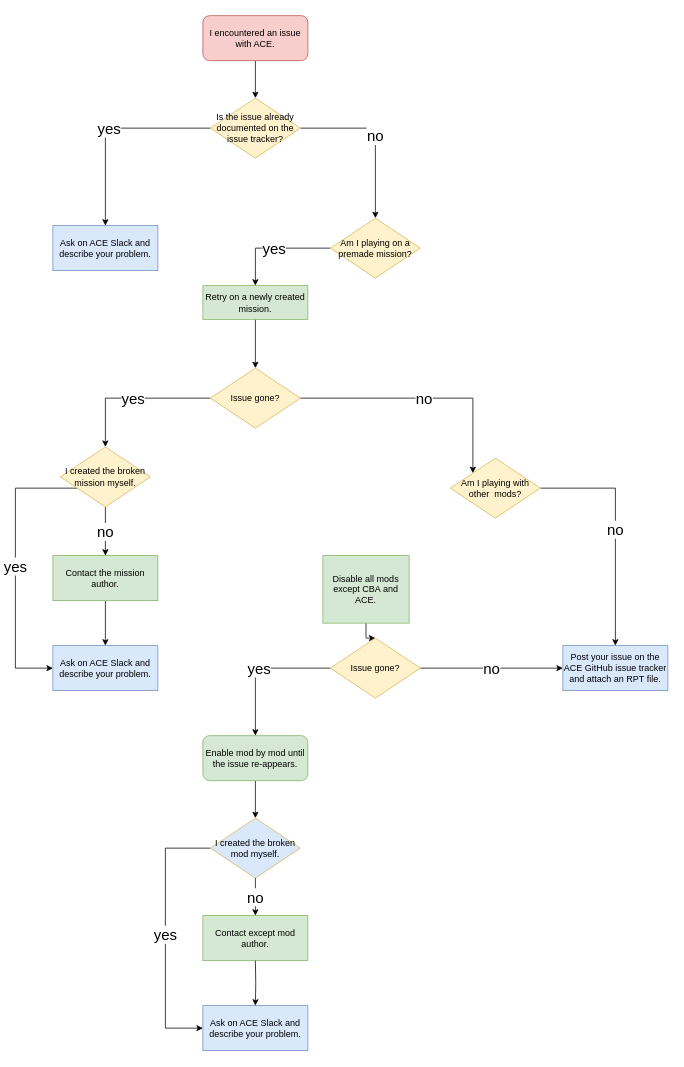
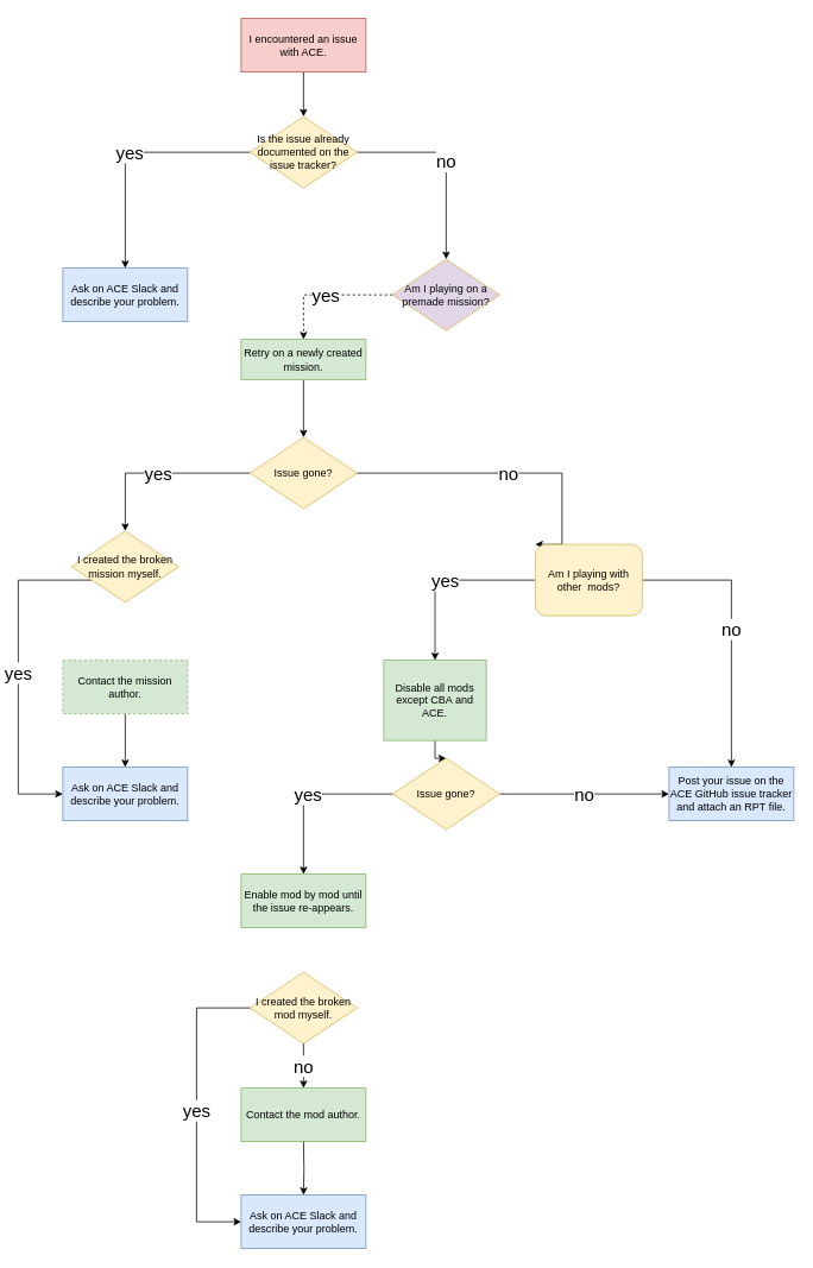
  <mxCell id="0" />
  <mxCell id="1" parent="0" />
  <mxCell id="2" style="edgeStyle=orthogonalEdgeStyle;rounded=0;jumpSize=6;orthogonalLoop=1;jettySize=auto;html=1;entryX=0.5;entryY=0;entryDx=0;entryDy=0;fontSize=20;" parent="1" source="3" target="31" edge="1"><mxGeometry relative="1" as="geometry" /></mxCell>
- <mxCell id="3" value="I encountered an issue with ACE." style="whiteSpace=wrap;html=1;fillColor=#f8cecc;strokeColor=#b85450;rounded=1;" parent="1" vertex="1"><mxGeometry x="270" y="20" width="140" height="60" as="geometry" /></mxCell>
- <mxCell id="4" value="yes" style="edgeStyle=orthogonalEdgeStyle;rounded=0;orthogonalLoop=1;jettySize=auto;html=1;entryX=0.5;entryY=0;entryDx=0;entryDy=0;fontSize=20;" parent="1" source="5" target="7" edge="1"><mxGeometry relative="1" as="geometry" /></mxCell>
- <mxCell id="5" value="Am I playing on a premade mission?" style="rhombus;whiteSpace=wrap;html=1;fillColor=#fff2cc;strokeColor=#d6b656;" parent="1" vertex="1"><mxGeometry x="440" y="290" width="120" height="80" as="geometry" /></mxCell>
+ <mxCell id="3" value="I encountered an issue with ACE." style="rounded=0;whiteSpace=wrap;html=1;fillColor=#f8cecc;strokeColor=#b85450;" parent="1" vertex="1"><mxGeometry x="270" y="20" width="140" height="60" as="geometry" /></mxCell>
+ <mxCell id="4" value="yes" style="edgeStyle=orthogonalEdgeStyle;rounded=0;orthogonalLoop=1;jettySize=auto;html=1;entryX=0.5;entryY=0;entryDx=0;entryDy=0;fontSize=20;dashed=1;" parent="1" source="5" target="7" edge="1"><mxGeometry relative="1" as="geometry" /></mxCell>
+ <mxCell id="5" value="Am I playing on a premade mission?" style="rhombus;whiteSpace=wrap;html=1;fillColor=#e1d5e7;strokeColor=#d6b656;" parent="1" vertex="1"><mxGeometry x="440" y="290" width="120" height="80" as="geometry" /></mxCell>
  <mxCell id="6" style="edgeStyle=orthogonalEdgeStyle;rounded=0;jumpSize=6;orthogonalLoop=1;jettySize=auto;html=1;entryX=0.5;entryY=0;entryDx=0;entryDy=0;fontSize=20;" parent="1" source="7" target="10" edge="1"><mxGeometry relative="1" as="geometry" /></mxCell>
  <mxCell id="7" value="Retry on a newly created mission." style="rounded=0;whiteSpace=wrap;html=1;fillColor=#d5e8d4;strokeColor=#82b366;" parent="1" vertex="1"><mxGeometry x="270" y="380" width="140" height="45" as="geometry" /></mxCell>
  <mxCell id="8" value="yes" style="edgeStyle=orthogonalEdgeStyle;rounded=0;orthogonalLoop=1;jettySize=auto;html=1;fontSize=20;entryX=0.5;entryY=0;entryDx=0;entryDy=0;" parent="1" source="10" target="13" edge="1"><mxGeometry relative="1" as="geometry"><mxPoint x="180" y="580" as="targetPoint" /></mxGeometry></mxCell>
  <mxCell id="9" value="no" style="edgeStyle=orthogonalEdgeStyle;rounded=0;jumpSize=6;orthogonalLoop=1;jettySize=auto;html=1;fontSize=20;entryX=0;entryY=0;entryDx=0;entryDy=0;" parent="1" source="10" target="19" edge="1"><mxGeometry relative="1" as="geometry"><mxPoint x="630" y="570" as="targetPoint" /><Array as="points"><mxPoint x="630" y="530" /></Array></mxGeometry></mxCell>
  <mxCell id="10" value="Issue gone?" style="rhombus;whiteSpace=wrap;html=1;fillColor=#fff2cc;strokeColor=#d6b656;" parent="1" vertex="1"><mxGeometry x="280" y="490" width="120" height="80" as="geometry" /></mxCell>
- <mxCell id="11" value="no" style="edgeStyle=orthogonalEdgeStyle;rounded=0;jumpSize=6;orthogonalLoop=1;jettySize=auto;html=1;entryX=0.5;entryY=0;entryDx=0;entryDy=0;fontSize=20;" parent="1" source="13" target="16" edge="1"><mxGeometry relative="1" as="geometry" /></mxCell>
  <mxCell id="12" value="yes" style="edgeStyle=orthogonalEdgeStyle;rounded=0;jumpSize=6;orthogonalLoop=1;jettySize=auto;html=1;entryX=0;entryY=0.5;entryDx=0;entryDy=0;fontSize=20;" parent="1" source="13" target="14" edge="1"><mxGeometry relative="1" as="geometry"><Array as="points"><mxPoint x="20" y="650" /><mxPoint x="20" y="890" /></Array></mxGeometry></mxCell>
  <mxCell id="13" value="I created the broken mission myself." style="rhombus;whiteSpace=wrap;html=1;fillColor=#fff2cc;strokeColor=#d6b656;" parent="1" vertex="1"><mxGeometry x="80" y="595" width="120" height="80" as="geometry" /></mxCell>
  <mxCell id="14" value="Ask on ACE Slack and describe your problem." style="rounded=0;whiteSpace=wrap;html=1;fillColor=#dae8fc;strokeColor=#6c8ebf;" parent="1" vertex="1"><mxGeometry x="70" y="860" width="140" height="60" as="geometry" /></mxCell>
  <mxCell id="15" style="edgeStyle=orthogonalEdgeStyle;rounded=0;jumpSize=6;orthogonalLoop=1;jettySize=auto;html=1;entryX=0.5;entryY=0;entryDx=0;entryDy=0;fontSize=20;" parent="1" source="16" target="14" edge="1"><mxGeometry relative="1" as="geometry" /></mxCell>
- <mxCell id="16" value="Contact the mission author." style="rounded=0;whiteSpace=wrap;html=1;fillColor=#d5e8d4;strokeColor=#82b366;" parent="1" vertex="1"><mxGeometry x="70" y="740" width="140" height="60" as="geometry" /></mxCell>
+ <mxCell id="16" value="Contact the mission author." style="rounded=0;whiteSpace=wrap;html=1;fillColor=#d5e8d4;strokeColor=#82b366;dashed=1;" parent="1" vertex="1"><mxGeometry x="70" y="740" width="140" height="60" as="geometry" /></mxCell>
  <mxCell id="17" value="no" style="edgeStyle=orthogonalEdgeStyle;rounded=0;jumpSize=6;orthogonalLoop=1;jettySize=auto;html=1;entryX=0.5;entryY=0;entryDx=0;entryDy=0;fontSize=20;" parent="1" source="19" target="25" edge="1"><mxGeometry relative="1" as="geometry" /></mxCell>
- <mxCell id="19" value="Am I playing with other&amp;nbsp; mods?" style="rhombus;whiteSpace=wrap;html=1;fillColor=#fff2cc;strokeColor=#d6b656;" parent="1" vertex="1"><mxGeometry x="600" y="610" width="120" height="80" as="geometry" /></mxCell>
+ <mxCell id="18" value="yes" style="edgeStyle=orthogonalEdgeStyle;rounded=0;jumpSize=6;orthogonalLoop=1;jettySize=auto;html=1;fontSize=20;" parent="1" source="19" target="21" edge="1"><mxGeometry relative="1" as="geometry" /></mxCell>
+ <mxCell id="19" value="Am I playing with other&amp;nbsp; mods?" style="whiteSpace=wrap;html=1;fillColor=#fff2cc;strokeColor=#d6b656;rounded=1;" parent="1" vertex="1"><mxGeometry x="600" y="610" width="120" height="80" as="geometry" /></mxCell>
  <mxCell id="20" style="edgeStyle=orthogonalEdgeStyle;rounded=0;jumpSize=6;orthogonalLoop=1;jettySize=auto;html=1;entryX=0.5;entryY=0;entryDx=0;entryDy=0;fontSize=20;" parent="1" source="21" target="24" edge="1"><mxGeometry relative="1" as="geometry" /></mxCell>
  <mxCell id="21" value="Disable all mods except CBA and ACE." style="rounded=0;whiteSpace=wrap;html=1;fillColor=#d5e8d4;strokeColor=#82b366;" parent="1" vertex="1"><mxGeometry x="430" y="740" width="115" height="90" as="geometry" /></mxCell>
  <mxCell id="22" value="no" style="edgeStyle=orthogonalEdgeStyle;rounded=0;jumpSize=6;orthogonalLoop=1;jettySize=auto;html=1;fontSize=20;entryX=0;entryY=0.5;entryDx=0;entryDy=0;" parent="1" source="24" target="25" edge="1"><mxGeometry relative="1" as="geometry"><mxPoint x="740" y="900" as="targetPoint" /></mxGeometry></mxCell>
  <mxCell id="23" value="yes" style="edgeStyle=orthogonalEdgeStyle;rounded=0;jumpSize=6;orthogonalLoop=1;jettySize=auto;html=1;entryX=0.5;entryY=0;entryDx=0;entryDy=0;fontSize=20;" parent="1" source="24" target="27" edge="1"><mxGeometry relative="1" as="geometry" /></mxCell>
  <mxCell id="24" value="Issue gone?" style="rhombus;whiteSpace=wrap;html=1;fillColor=#fff2cc;strokeColor=#d6b656;" parent="1" vertex="1"><mxGeometry x="440" y="850" width="120" height="80" as="geometry" /></mxCell>
  <mxCell id="25" value="Post your issue on the ACE GitHub issue tracker and attach an RPT file." style="rounded=0;whiteSpace=wrap;html=1;fillColor=#dae8fc;strokeColor=#6c8ebf;" parent="1" vertex="1"><mxGeometry x="750" y="860" width="140" height="60" as="geometry" /></mxCell>
- <mxCell id="26" style="edgeStyle=orthogonalEdgeStyle;rounded=0;jumpSize=6;orthogonalLoop=1;jettySize=auto;html=1;entryX=0.5;entryY=0;entryDx=0;entryDy=0;fontSize=20;" parent="1" source="27" target="28" edge="1"><mxGeometry relative="1" as="geometry" /></mxCell>
- <mxCell id="27" value="Enable mod by mod until the issue re-appears." style="whiteSpace=wrap;html=1;fillColor=#d5e8d4;strokeColor=#82b366;rounded=1;" parent="1" vertex="1"><mxGeometry x="270" y="980" width="140" height="60" as="geometry" /></mxCell>
- <mxCell id="28" value="I created the broken mod myself." style="rhombus;whiteSpace=wrap;html=1;fillColor=#dae8fc;strokeColor=#d6b656;" parent="1" vertex="1"><mxGeometry x="280" y="1090" width="120" height="80" as="geometry" /></mxCell>
+ <mxCell id="27" value="Enable mod by mod until the issue re-appears." style="rounded=0;whiteSpace=wrap;html=1;fillColor=#d5e8d4;strokeColor=#82b366;" parent="1" vertex="1"><mxGeometry x="270" y="980" width="140" height="60" as="geometry" /></mxCell>
+ <mxCell id="28" value="I created the broken mod myself." style="rhombus;whiteSpace=wrap;html=1;fillColor=#fff2cc;strokeColor=#d6b656;" parent="1" vertex="1"><mxGeometry x="280" y="1090" width="120" height="80" as="geometry" /></mxCell>
  <mxCell id="29" value="no" style="edgeStyle=orthogonalEdgeStyle;rounded=0;jumpSize=6;orthogonalLoop=1;jettySize=auto;html=1;entryX=0.5;entryY=0;entryDx=0;entryDy=0;fontSize=20;" parent="1" source="31" target="5" edge="1"><mxGeometry relative="1" as="geometry" /></mxCell>
  <mxCell id="30" value="yes" style="edgeStyle=orthogonalEdgeStyle;rounded=0;jumpSize=6;orthogonalLoop=1;jettySize=auto;html=1;entryX=0.5;entryY=0;entryDx=0;entryDy=0;fontSize=20;" parent="1" source="31" target="33" edge="1"><mxGeometry relative="1" as="geometry" /></mxCell>
  <mxCell id="31" value="Is the issue already documented on the issue tracker?" style="rhombus;whiteSpace=wrap;html=1;fillColor=#fff2cc;strokeColor=#d6b656;" parent="1" vertex="1"><mxGeometry x="280" width="120" height="80" as="geometry" y="130" /></mxCell>
- <mxCell id="32" value="Contact except mod author." style="rounded=0;whiteSpace=wrap;html=1;fillColor=#d5e8d4;strokeColor=#82b366;" parent="1" vertex="1"><mxGeometry x="270" y="1220" width="140" height="60" as="geometry" /></mxCell>
+ <mxCell id="32" value="Contact the mod author." style="rounded=0;whiteSpace=wrap;html=1;fillColor=#d5e8d4;strokeColor=#82b366;" parent="1" vertex="1"><mxGeometry x="270" y="1220" width="140" height="60" as="geometry" /></mxCell>
  <mxCell id="33" value="Ask on ACE Slack and describe your problem." style="rounded=0;whiteSpace=wrap;html=1;fillColor=#dae8fc;strokeColor=#6c8ebf;" parent="1" vertex="1"><mxGeometry x="70" y="300" width="140" height="60" as="geometry" /></mxCell>
  <mxCell id="34" value="no" style="edgeStyle=orthogonalEdgeStyle;rounded=0;jumpSize=6;orthogonalLoop=1;jettySize=auto;html=1;entryX=0.5;entryY=0;entryDx=0;entryDy=0;fontSize=20;" parent="1" edge="1"><mxGeometry relative="1" as="geometry"><mxPoint x="340" y="1170" as="sourcePoint" /><mxPoint x="340" y="1220" as="targetPoint" /></mxGeometry></mxCell>
  <mxCell id="35" value="yes" style="edgeStyle=orthogonalEdgeStyle;rounded=0;jumpSize=6;orthogonalLoop=1;jettySize=auto;html=1;entryX=0;entryY=0.5;entryDx=0;entryDy=0;fontSize=20;" parent="1" target="36" edge="1"><mxGeometry relative="1" as="geometry"><Array as="points"><mxPoint x="220" y="1130" /><mxPoint x="220" y="1370" /></Array><mxPoint x="280" y="1130" as="sourcePoint" /></mxGeometry></mxCell>
  <mxCell id="36" value="Ask on ACE Slack and describe your problem." style="rounded=0;whiteSpace=wrap;html=1;fillColor=#dae8fc;strokeColor=#6c8ebf;" parent="1" vertex="1"><mxGeometry x="270" y="1340" width="140" height="60" as="geometry" /></mxCell>
  <mxCell id="37" style="edgeStyle=orthogonalEdgeStyle;rounded=0;jumpSize=6;orthogonalLoop=1;jettySize=auto;html=1;entryX=0.5;entryY=0;entryDx=0;entryDy=0;fontSize=20;" parent="1" target="36" edge="1"><mxGeometry relative="1" as="geometry"><mxPoint x="340" y="1280" as="sourcePoint" /></mxGeometry></mxCell>
